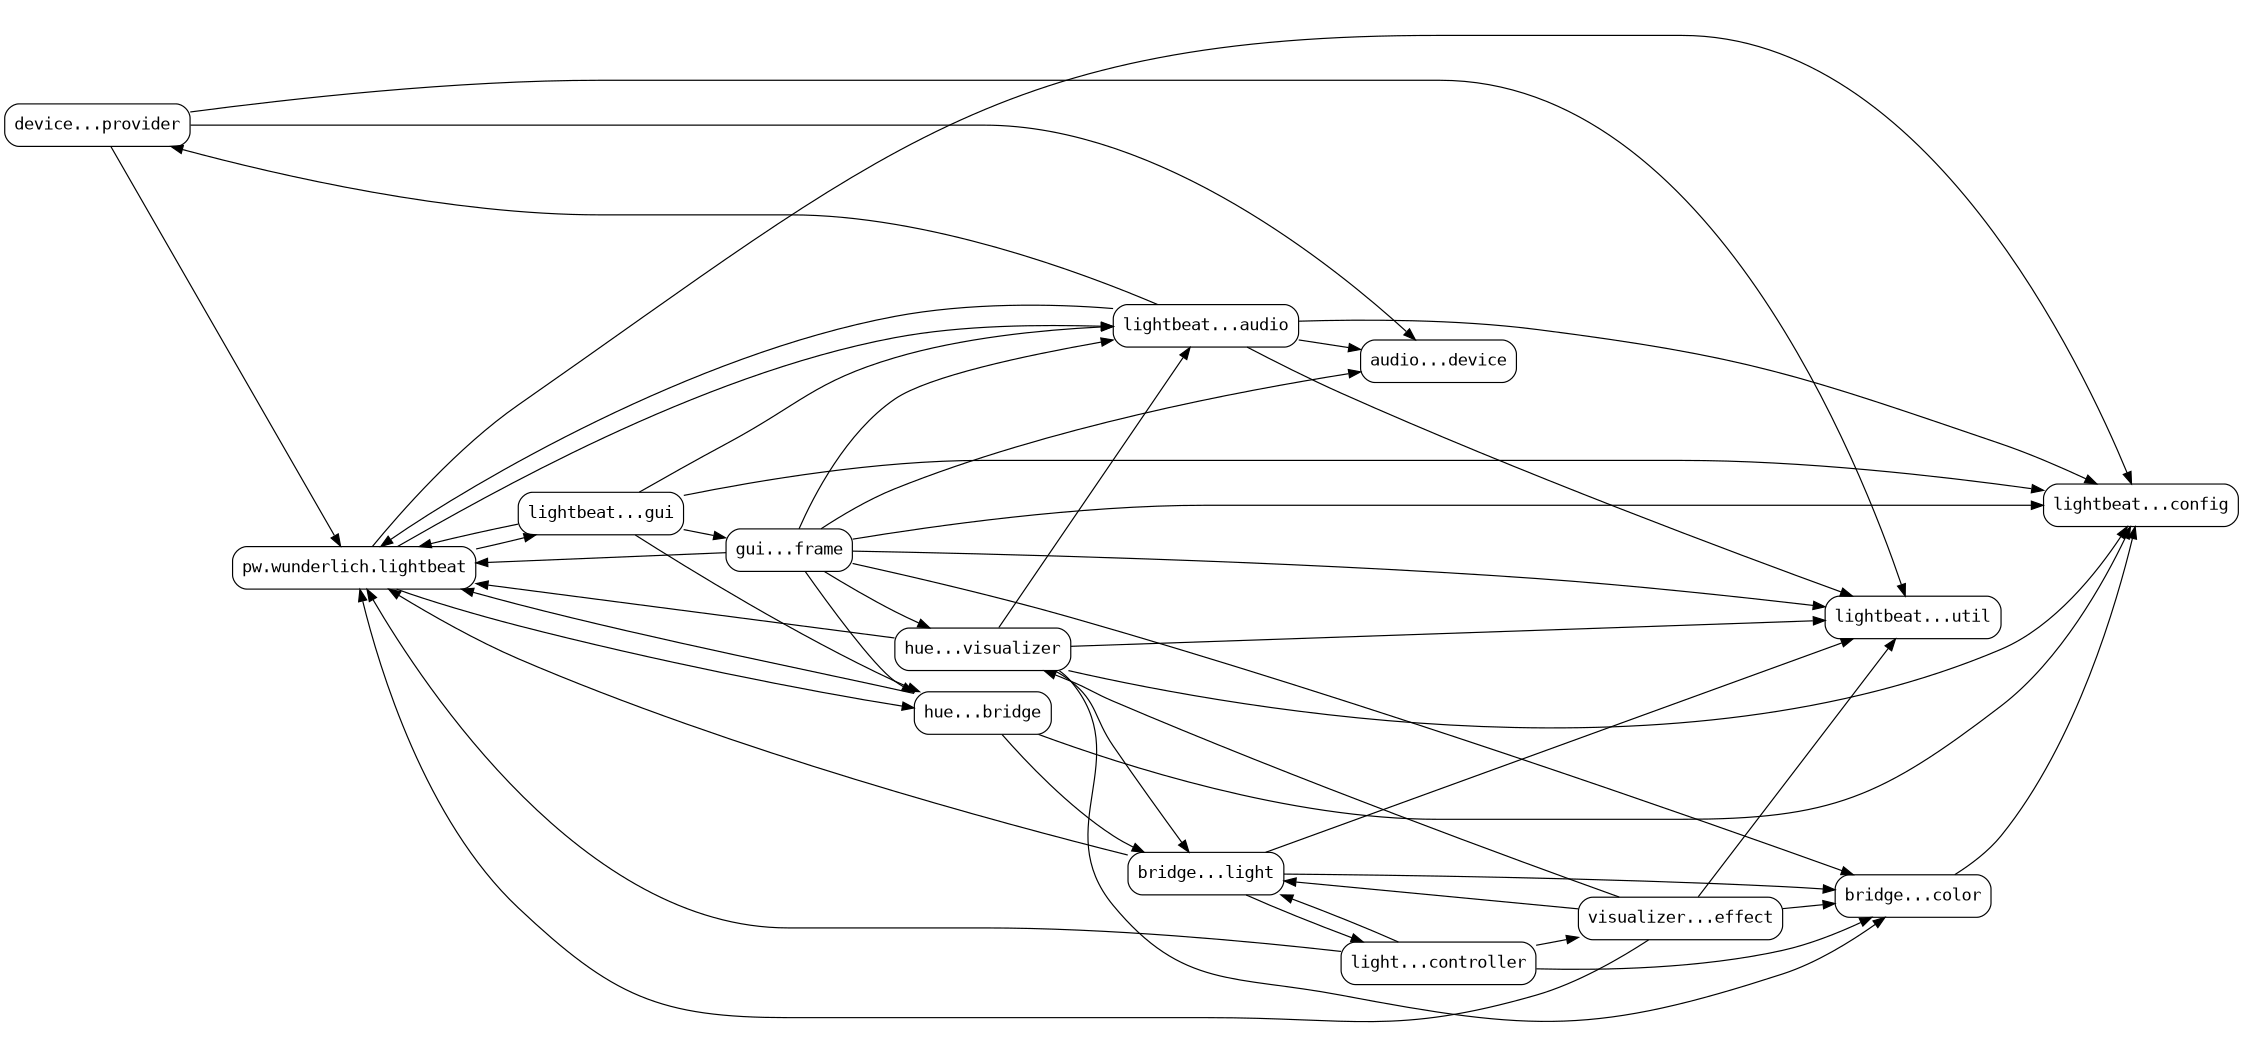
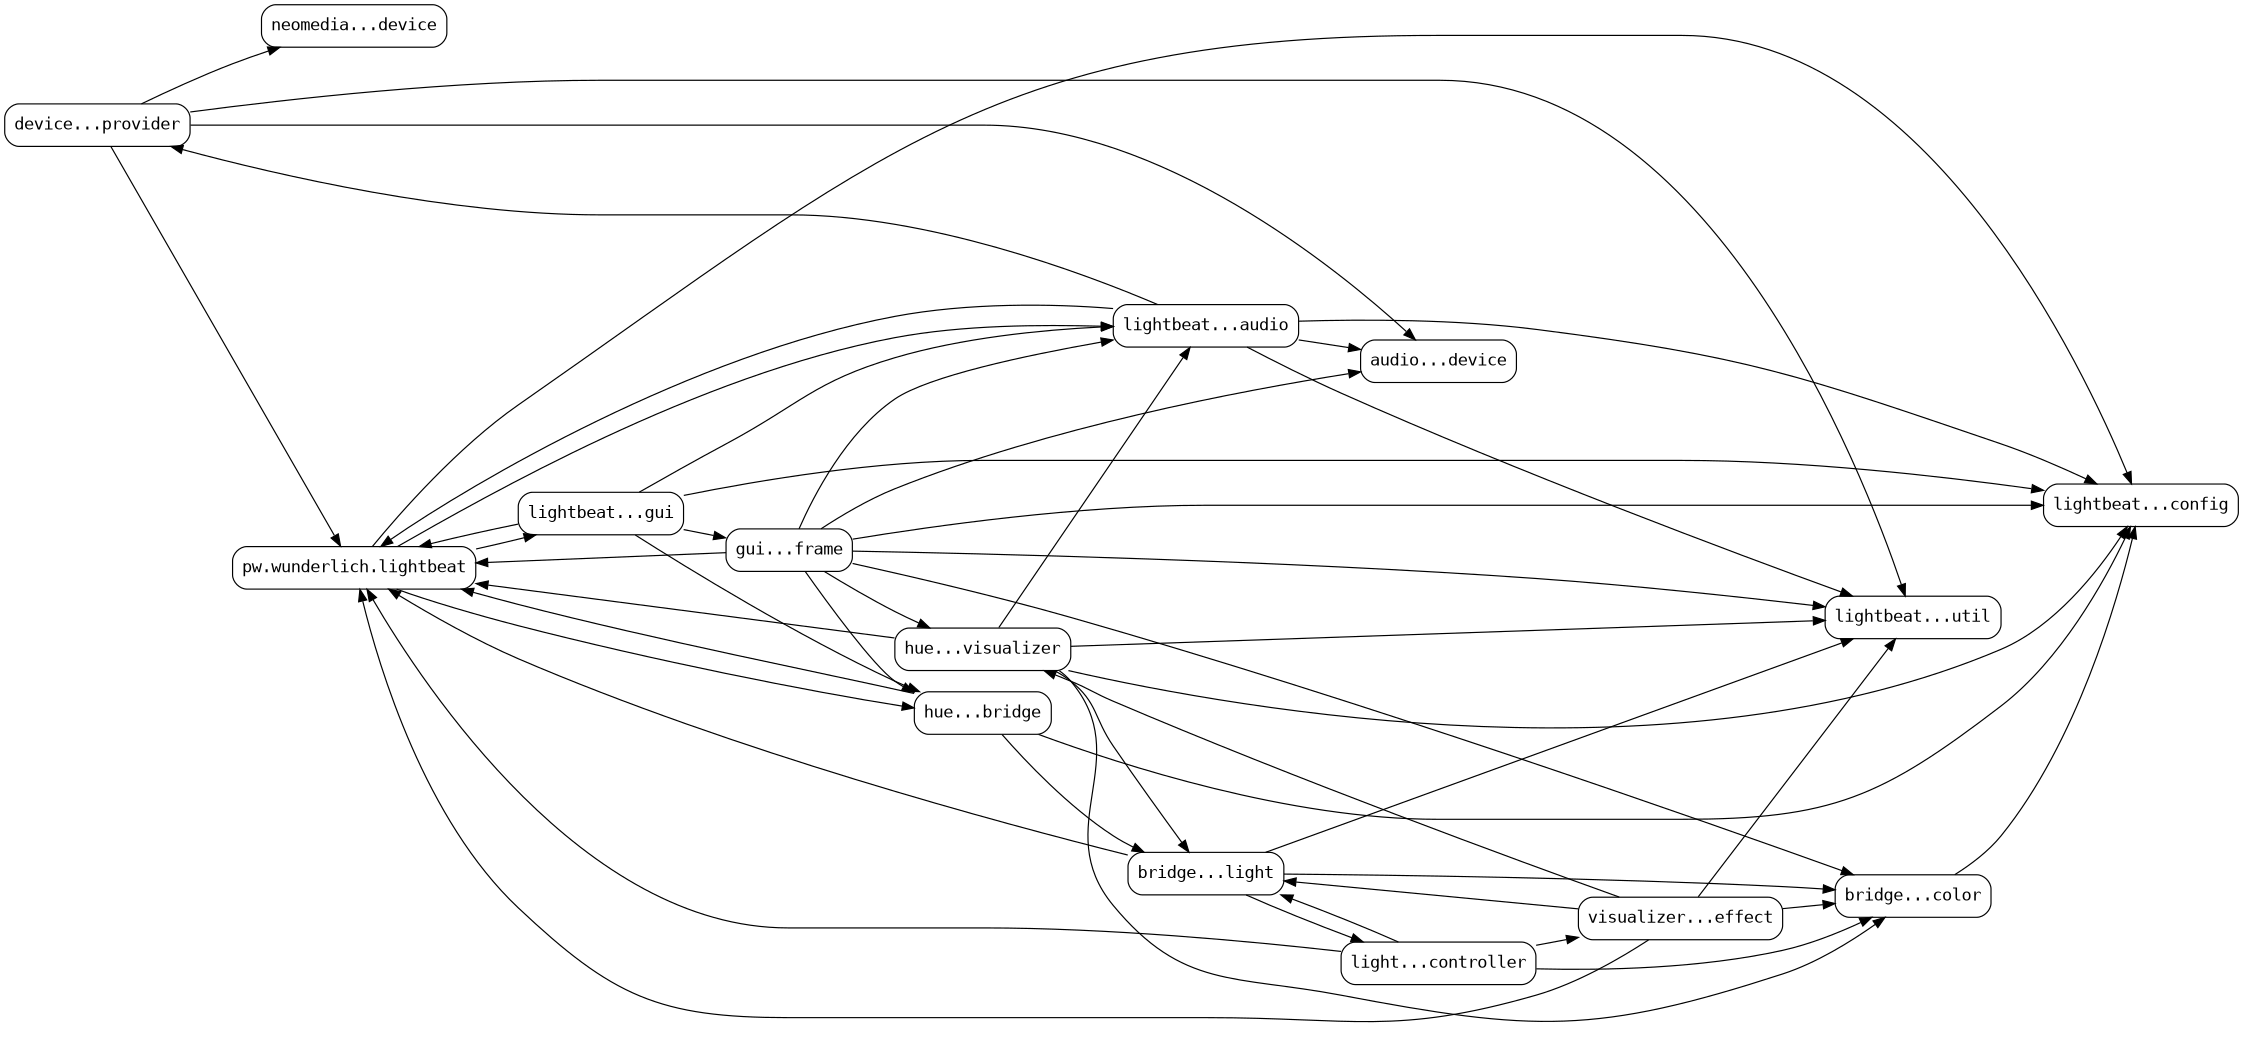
  digraph {
    fontname="DejaVu Sans Mono"
    rankdir=LR
    node [fontname="DejaVu Sans Mono" shape=box style=rounded]
    edge [fontname="DejaVu Sans Mono"]
+   n1 [label="neomedia...device"]
    n2 [label="pw.wunderlich.lightbeat"]
    n3 [label="lightbeat...audio"]
    n4 [label="lightbeat...config"]
    n5 [label="lightbeat...gui"]
    n6 [label="hue...bridge"]
    n7 [label="audio...device"]
    n8 [label="device...provider"]
    n9 [label="lightbeat...util"]
    n10 [label="gui...frame"]
    n11 [label="bridge...light"]
    n12 [label="bridge...color"]
    n13 [label="hue...visualizer"]
    n14 [label="light...controller"]
    n15 [label="visualizer...effect"]
    n2 -> n3
    n2 -> n4
    n2 -> n5
    n2 -> n6
    n3 -> n2
    n3 -> n4
    n3 -> n7
    n3 -> n8
    n3 -> n9
    n5 -> n2
    n5 -> n3
    n5 -> n4
    n5 -> n6
    n5 -> n10
    n6 -> n2
    n6 -> n4
    n6 -> n11
+   n8 -> n1
    n8 -> n2
    n8 -> n7
    n8 -> n9
    n10 -> n2
    n10 -> n3
    n10 -> n4
    n10 -> n6
    n10 -> n7
    n10 -> n9
    n10 -> n12
    n10 -> n13
    n11 -> n2
    n11 -> n9
    n11 -> n12
    n11 -> n14
    n12 -> n4
    n13 -> n2
    n13 -> n3
    n13 -> n4
    n13 -> n9
    n13 -> n11
    n13 -> n12
    n14 -> n2
    n14 -> n11
    n14 -> n12
    n14 -> n15
    n15 -> n2
    n15 -> n9
    n15 -> n11
    n15 -> n12
    n15 -> n13
  }
